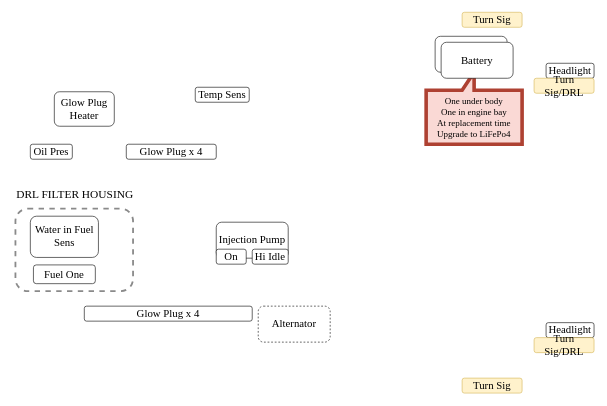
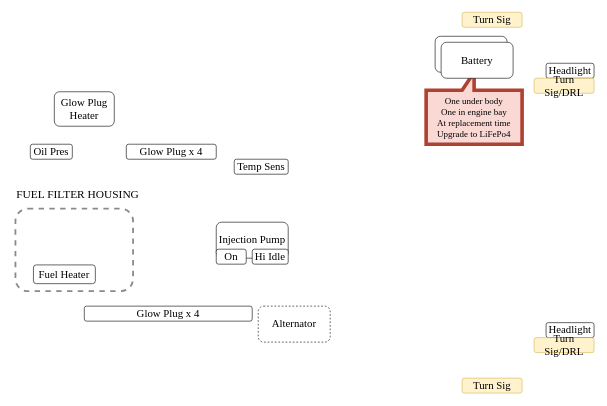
  <mxCell id="0" />
  <mxCell id="1" parent="0" />
  <mxCell id="2" value="Alternator" style="rounded=1;whiteSpace=wrap;html=1;fontFamily=League Spartan;fontSource=https%3A%2F%2Ffonts.googleapis.com%2Fcss%3Ffamily%3DLeague%2BSpartan;fontSize=18;dashed=1;" vertex="1" parent="1"><mxGeometry x="430" y="510" width="120" height="60" as="geometry" /></mxCell>
  <mxCell id="3" value="" style="group" vertex="1" connectable="0" parent="1"><mxGeometry x="360" y="370" width="120" height="70" as="geometry" /></mxCell>
  <mxCell id="4" value="Injection Pump" style="rounded=1;whiteSpace=wrap;html=1;fontFamily=League Spartan;fontSource=https%3A%2F%2Ffonts.googleapis.com%2Fcss%3Ffamily%3DLeague%2BSpartan;fontSize=18;" vertex="1" parent="3"><mxGeometry width="120" height="60" as="geometry" /></mxCell>
  <mxCell id="5" value="On" style="rounded=1;whiteSpace=wrap;html=1;fontFamily=League Spartan;fontSource=https%3A%2F%2Ffonts.googleapis.com%2Fcss%3Ffamily%3DLeague%2BSpartan;fontSize=18;" vertex="1" parent="3"><mxGeometry y="45" width="50" height="25" as="geometry" /></mxCell>
  <mxCell id="6" value="Hi Idle" style="rounded=1;whiteSpace=wrap;html=1;fontFamily=League Spartan;fontSource=https%3A%2F%2Ffonts.googleapis.com%2Fcss%3Ffamily%3DLeague%2BSpartan;fontSize=18;" vertex="1" parent="3"><mxGeometry x="60" y="45" width="60" height="25" as="geometry" /></mxCell>
- <mxCell id="7" value="Temp Sens" style="rounded=1;whiteSpace=wrap;html=1;fontFamily=League Spartan;fontSource=https%3A%2F%2Ffonts.googleapis.com%2Fcss%3Ffamily%3DLeague%2BSpartan;fontSize=18;" vertex="1" parent="1"><mxGeometry x="325" y="145" width="90" height="25" as="geometry" /></mxCell>
+ <mxCell id="7" value="Temp Sens" style="rounded=1;whiteSpace=wrap;html=1;fontFamily=League Spartan;fontSource=https%3A%2F%2Ffonts.googleapis.com%2Fcss%3Ffamily%3DLeague%2BSpartan;fontSize=18;" vertex="1" parent="1"><mxGeometry x="390" y="265" width="90" height="25" as="geometry" /></mxCell>
  <mxCell id="8" value="Oil Pres" style="rounded=1;whiteSpace=wrap;html=1;fontFamily=League Spartan;fontSource=https%3A%2F%2Ffonts.googleapis.com%2Fcss%3Ffamily%3DLeague%2BSpartan;fontSize=18;" vertex="1" parent="1"><mxGeometry x="50" y="240" width="70" height="25" as="geometry" /></mxCell>
  <mxCell id="9" value="Headlight" style="rounded=1;whiteSpace=wrap;html=1;fontFamily=League Spartan;fontSource=https%3A%2F%2Ffonts.googleapis.com%2Fcss%3Ffamily%3DLeague%2BSpartan;fontSize=18;" vertex="1" parent="1"><mxGeometry x="910" y="105" width="80" height="25" as="geometry" /></mxCell>
  <mxCell id="10" value="Headlight" style="rounded=1;whiteSpace=wrap;html=1;fontFamily=League Spartan;fontSource=https%3A%2F%2Ffonts.googleapis.com%2Fcss%3Ffamily%3DLeague%2BSpartan;fontSize=18;" vertex="1" parent="1"><mxGeometry x="910" y="537.5" width="80" height="25" as="geometry" /></mxCell>
  <mxCell id="11" value="Turn Sig/DRL" style="rounded=1;whiteSpace=wrap;html=1;fontFamily=League Spartan;fontSource=https%3A%2F%2Ffonts.googleapis.com%2Fcss%3Ffamily%3DLeague%2BSpartan;fontSize=18;fillColor=#fff2cc;strokeColor=#d6b656;" vertex="1" parent="1"><mxGeometry x="890" y="562.5" width="100" height="25" as="geometry" /></mxCell>
  <mxCell id="12" value="Turn Sig" style="rounded=1;whiteSpace=wrap;html=1;fontFamily=League Spartan;fontSource=https%3A%2F%2Ffonts.googleapis.com%2Fcss%3Ffamily%3DLeague%2BSpartan;fontSize=18;fillColor=#fff2cc;strokeColor=#d6b656;" vertex="1" parent="1"><mxGeometry x="770" y="630" width="100" height="25" as="geometry" /></mxCell>
  <mxCell id="13" value="Turn Sig" style="rounded=1;whiteSpace=wrap;html=1;fontFamily=League Spartan;fontSource=https%3A%2F%2Ffonts.googleapis.com%2Fcss%3Ffamily%3DLeague%2BSpartan;fontSize=18;fillColor=#fff2cc;strokeColor=#d6b656;" vertex="1" parent="1"><mxGeometry x="770" y="20" width="100" height="25" as="geometry" /></mxCell>
  <mxCell id="14" value="Turn Sig/DRL" style="rounded=1;whiteSpace=wrap;html=1;fontFamily=League Spartan;fontSource=https%3A%2F%2Ffonts.googleapis.com%2Fcss%3Ffamily%3DLeague%2BSpartan;fontSize=18;fillColor=#fff2cc;strokeColor=#d6b656;" vertex="1" parent="1"><mxGeometry x="890" y="130" width="100" height="25" as="geometry" /></mxCell>
  <mxCell id="15" value="Glow Plug x 4" style="rounded=1;whiteSpace=wrap;html=1;fontFamily=League Spartan;fontSource=https%3A%2F%2Ffonts.googleapis.com%2Fcss%3Ffamily%3DLeague%2BSpartan;fontSize=18;" vertex="1" parent="1"><mxGeometry x="210" y="240" width="150" height="25" as="geometry" /></mxCell>
  <mxCell id="16" value="" style="group" vertex="1" connectable="0" parent="1"><mxGeometry x="50" y="360" width="171.29" height="125" as="geometry" /></mxCell>
- <mxCell id="17" value="Water in Fuel Sens" style="rounded=1;whiteSpace=wrap;html=1;fontFamily=League Spartan;fontSource=https%3A%2F%2Ffonts.googleapis.com%2Fcss%3Ffamily%3DLeague%2BSpartan;fontSize=18;" vertex="1" parent="16"><mxGeometry width="113.548" height="68.75" as="geometry" /></mxCell>
- <mxCell id="18" value="Fuel One" style="rounded=1;whiteSpace=wrap;html=1;fontFamily=League Spartan;fontSource=https%3A%2F%2Ffonts.googleapis.com%2Fcss%3Ffamily%3DLeague%2BSpartan;fontSize=18;" vertex="1" parent="16"><mxGeometry x="5.161" y="81.25" width="103.226" height="31.25" as="geometry" /></mxCell>
+ <mxCell id="18" value="Fuel Heater" style="rounded=1;whiteSpace=wrap;html=1;fontFamily=League Spartan;fontSource=https%3A%2F%2Ffonts.googleapis.com%2Fcss%3Ffamily%3DLeague%2BSpartan;fontSize=18;" vertex="1" parent="16"><mxGeometry x="5.161" y="81.25" width="103.226" height="31.25" as="geometry" /></mxCell>
  <mxCell id="19" value="" style="group" vertex="1" connectable="0" parent="16"><mxGeometry x="-30.0" y="-56.25" width="201.29" height="181.25" as="geometry" /></mxCell>
  <mxCell id="20" value="" style="rounded=1;whiteSpace=wrap;html=1;fontFamily=League Spartan;fontSource=https%3A%2F%2Ffonts.googleapis.com%2Fcss%3Ffamily%3DLeague%2BSpartan;fontSize=15;dashed=1;strokeWidth=3;fillColor=none;strokeColor=#8A8A8A;" vertex="1" parent="19"><mxGeometry x="5.161" y="43.75" width="196.129" height="137.5" as="geometry" /></mxCell>
- <mxCell id="21" value="&lt;div style=&quot;&quot;&gt;&lt;span style=&quot;background-color: initial;&quot;&gt;DRL FILTER HOUSING&lt;/span&gt;&lt;/div&gt;" style="text;html=1;align=left;verticalAlign=middle;resizable=0;points=[];autosize=1;strokeColor=none;fillColor=none;fontSize=19;fontFamily=League Spartan;" vertex="1" parent="19"><mxGeometry x="5.16" width="200" height="40" as="geometry" /></mxCell>
+ <mxCell id="21" value="&lt;div style=&quot;&quot;&gt;&lt;span style=&quot;background-color: initial;&quot;&gt;FUEL FILTER HOUSING&lt;/span&gt;&lt;/div&gt;" style="text;html=1;align=left;verticalAlign=middle;resizable=0;points=[];autosize=1;strokeColor=none;fillColor=none;fontSize=19;fontFamily=League Spartan;" vertex="1" parent="19"><mxGeometry x="5.16" width="200" height="40" as="geometry" /></mxCell>
  <mxCell id="22" value="Glow Plug x 4" style="rounded=1;whiteSpace=wrap;html=1;fontFamily=League Spartan;fontSource=https%3A%2F%2Ffonts.googleapis.com%2Fcss%3Ffamily%3DLeague%2BSpartan;fontSize=18;" vertex="1" parent="1"><mxGeometry x="140" y="510" width="280" height="25" as="geometry" /></mxCell>
  <mxCell id="23" value="Glow Plug&lt;br&gt;Heater" style="rounded=1;whiteSpace=wrap;html=1;fontFamily=League Spartan;fontSource=https%3A%2F%2Ffonts.googleapis.com%2Fcss%3Ffamily%3DLeague%2BSpartan;fontSize=18;" vertex="1" parent="1"><mxGeometry x="90" y="152.5" width="100" height="57.5" as="geometry" /></mxCell>
  <mxCell id="24" value="" style="group" vertex="1" connectable="0" parent="1"><mxGeometry x="710" y="60" width="160" height="180" as="geometry" /></mxCell>
  <mxCell id="25" value="One under body&#10;One in engine bay&#10;At replacement time&#10;Upgrade to LiFePo4" style="shape=callout;whiteSpace=wrap;perimeter=calloutPerimeter;shadow=0;labelBackgroundColor=none;sketch=0;fillStyle=auto;strokeColor=#ae4132;strokeWidth=6;fontFamily=League Spartan;fontSource=https%3A%2F%2Ffonts.googleapis.com%2Fcss%3Ffamily%3DLeague%2BSpartan;fontSize=15;fillColor=#fad9d5;direction=west;spacingBottom=0;spacing=8;" vertex="1" parent="24"><mxGeometry y="60" width="160" height="120" as="geometry" /></mxCell>
  <mxCell id="26" value="" style="group" vertex="1" connectable="0" parent="24"><mxGeometry x="15" width="130" height="70" as="geometry" /></mxCell>
  <mxCell id="27" value="Battery" style="rounded=1;whiteSpace=wrap;html=1;fontFamily=League Spartan;fontSource=https%3A%2F%2Ffonts.googleapis.com%2Fcss%3Ffamily%3DLeague%2BSpartan;fontSize=18;" vertex="1" parent="26"><mxGeometry width="120" height="60" as="geometry" /></mxCell>
  <mxCell id="28" value="Battery" style="rounded=1;whiteSpace=wrap;html=1;fontFamily=League Spartan;fontSource=https%3A%2F%2Ffonts.googleapis.com%2Fcss%3Ffamily%3DLeague%2BSpartan;fontSize=18;" vertex="1" parent="26"><mxGeometry x="10" y="10" width="120" height="60" as="geometry" /></mxCell>
